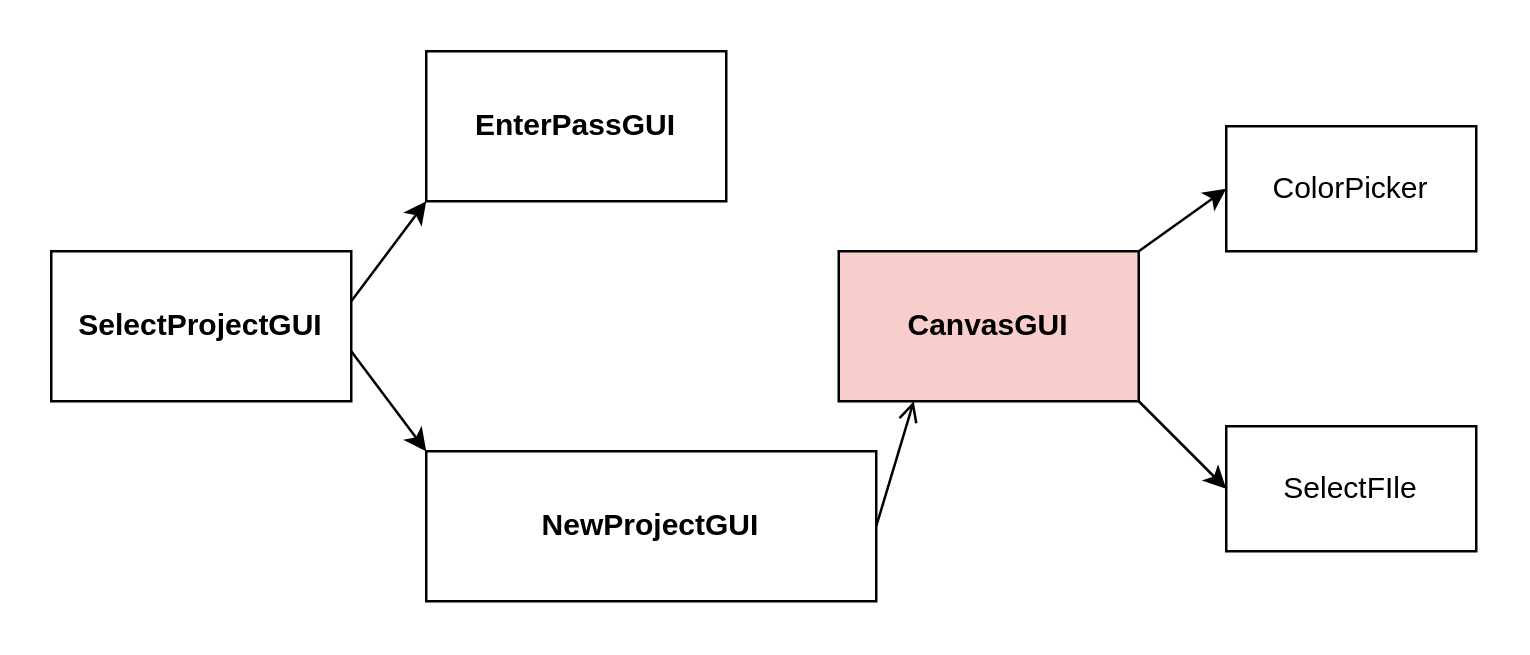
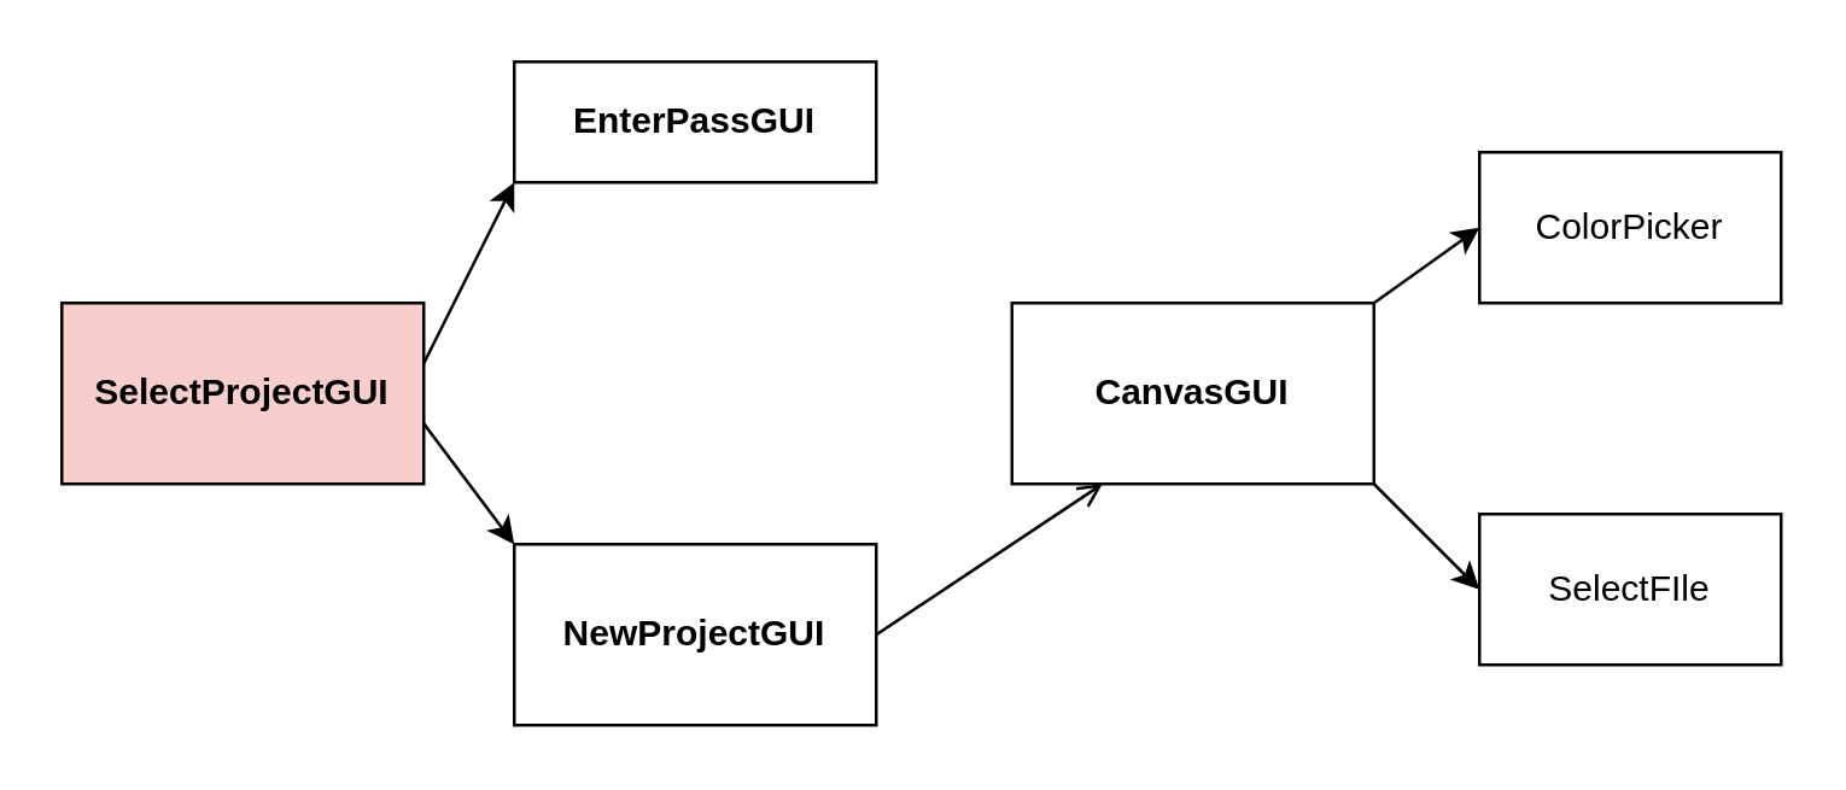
  <mxCell id="0" />
  <mxCell id="1" parent="0" />
- <mxCell id="2" value="&lt;b&gt;SelectProjectGUI&lt;/b&gt;" style="rounded=0;whiteSpace=wrap;html=1;" vertex="1" parent="1"><mxGeometry x="20" y="100" width="120" height="60" as="geometry" /></mxCell>
- <mxCell id="3" value="&lt;b&gt;EnterPassGUI&lt;/b&gt;" style="rounded=0;whiteSpace=wrap;html=1;" vertex="1" parent="1"><mxGeometry x="170" y="20" width="120" height="60" as="geometry" /></mxCell>
- <mxCell id="4" value="&lt;b&gt;NewProjectGUI&lt;/b&gt;" style="rounded=0;whiteSpace=wrap;html=1;" vertex="1" parent="1"><mxGeometry x="170" y="180" width="180" height="60" as="geometry" /></mxCell>
- <mxCell id="5" value="&lt;b&gt;CanvasGUI&lt;/b&gt;" style="rounded=0;whiteSpace=wrap;html=1;fillColor=#f8cecc;" vertex="1" parent="1"><mxGeometry x="335" y="100" width="120" height="60" as="geometry" /></mxCell>
+ <mxCell id="2" value="&lt;b&gt;SelectProjectGUI&lt;/b&gt;" style="rounded=0;whiteSpace=wrap;html=1;fillColor=#f8cecc;" vertex="1" parent="1"><mxGeometry x="20" y="100" width="120" height="60" as="geometry" /></mxCell>
+ <mxCell id="3" value="&lt;b&gt;EnterPassGUI&lt;/b&gt;" style="rounded=0;whiteSpace=wrap;html=1;" vertex="1" parent="1"><mxGeometry x="170" y="20" width="120" height="40" as="geometry" /></mxCell>
+ <mxCell id="4" value="&lt;b&gt;NewProjectGUI&lt;/b&gt;" style="rounded=0;whiteSpace=wrap;html=1;" vertex="1" parent="1"><mxGeometry x="170" y="180" width="120" height="60" as="geometry" /></mxCell>
+ <mxCell id="5" value="&lt;b&gt;CanvasGUI&lt;/b&gt;" style="rounded=0;whiteSpace=wrap;html=1;" vertex="1" parent="1"><mxGeometry x="335" y="100" width="120" height="60" as="geometry" /></mxCell>
  <mxCell id="6" value="ColorPicker" style="rounded=0;whiteSpace=wrap;html=1;" vertex="1" parent="1"><mxGeometry x="490" y="50" width="100" height="50" as="geometry" /></mxCell>
  <mxCell id="7" value="SelectFIle" style="rounded=0;whiteSpace=wrap;html=1;" vertex="1" parent="1"><mxGeometry x="490" y="170" width="100" height="50" as="geometry" /></mxCell>
  <mxCell id="8" value="" style="endArrow=classic;html=1;rounded=0;entryX=0;entryY=1;entryDx=0;entryDy=0;" edge="1" parent="1" target="3"><mxGeometry width="50" height="50" relative="1" as="geometry"><mxPoint x="140" y="120" as="sourcePoint" /><mxPoint x="190" y="70" as="targetPoint" /></mxGeometry></mxCell>
  <mxCell id="9" value="" style="endArrow=classic;html=1;rounded=0;entryX=0;entryY=0;entryDx=0;entryDy=0;" edge="1" parent="1" target="4"><mxGeometry width="50" height="50" relative="1" as="geometry"><mxPoint x="140" y="140" as="sourcePoint" /><mxPoint x="170" y="100" as="targetPoint" /></mxGeometry></mxCell>
  <mxCell id="10" value="" style="endArrow=open;html=1;rounded=0;entryX=0.25;entryY=1;entryDx=0;entryDy=0;exitX=1;exitY=0.5;exitDx=0;exitDy=0;" edge="1" parent="1" source="4" target="5"><mxGeometry width="50" height="50" relative="1" as="geometry"><mxPoint x="290" y="180" as="sourcePoint" /><mxPoint x="320" y="140" as="targetPoint" /></mxGeometry></mxCell>
  <mxCell id="11" value="" style="endArrow=classic;html=1;rounded=0;entryX=0;entryY=0.5;entryDx=0;entryDy=0;exitX=1;exitY=0.5;exitDx=0;exitDy=0;" edge="1" parent="1" target="6"><mxGeometry width="50" height="50" relative="1" as="geometry"><mxPoint x="455" y="100" as="sourcePoint" /><mxPoint x="530" y="150" as="targetPoint" /></mxGeometry></mxCell>
  <mxCell id="12" value="" style="endArrow=classic;html=1;rounded=0;entryX=0;entryY=0.5;entryDx=0;entryDy=0;exitX=1;exitY=0.5;exitDx=0;exitDy=0;" edge="1" parent="1" target="7"><mxGeometry width="50" height="50" relative="1" as="geometry"><mxPoint x="455" y="160" as="sourcePoint" /><mxPoint x="490" y="135" as="targetPoint" /></mxGeometry></mxCell>
